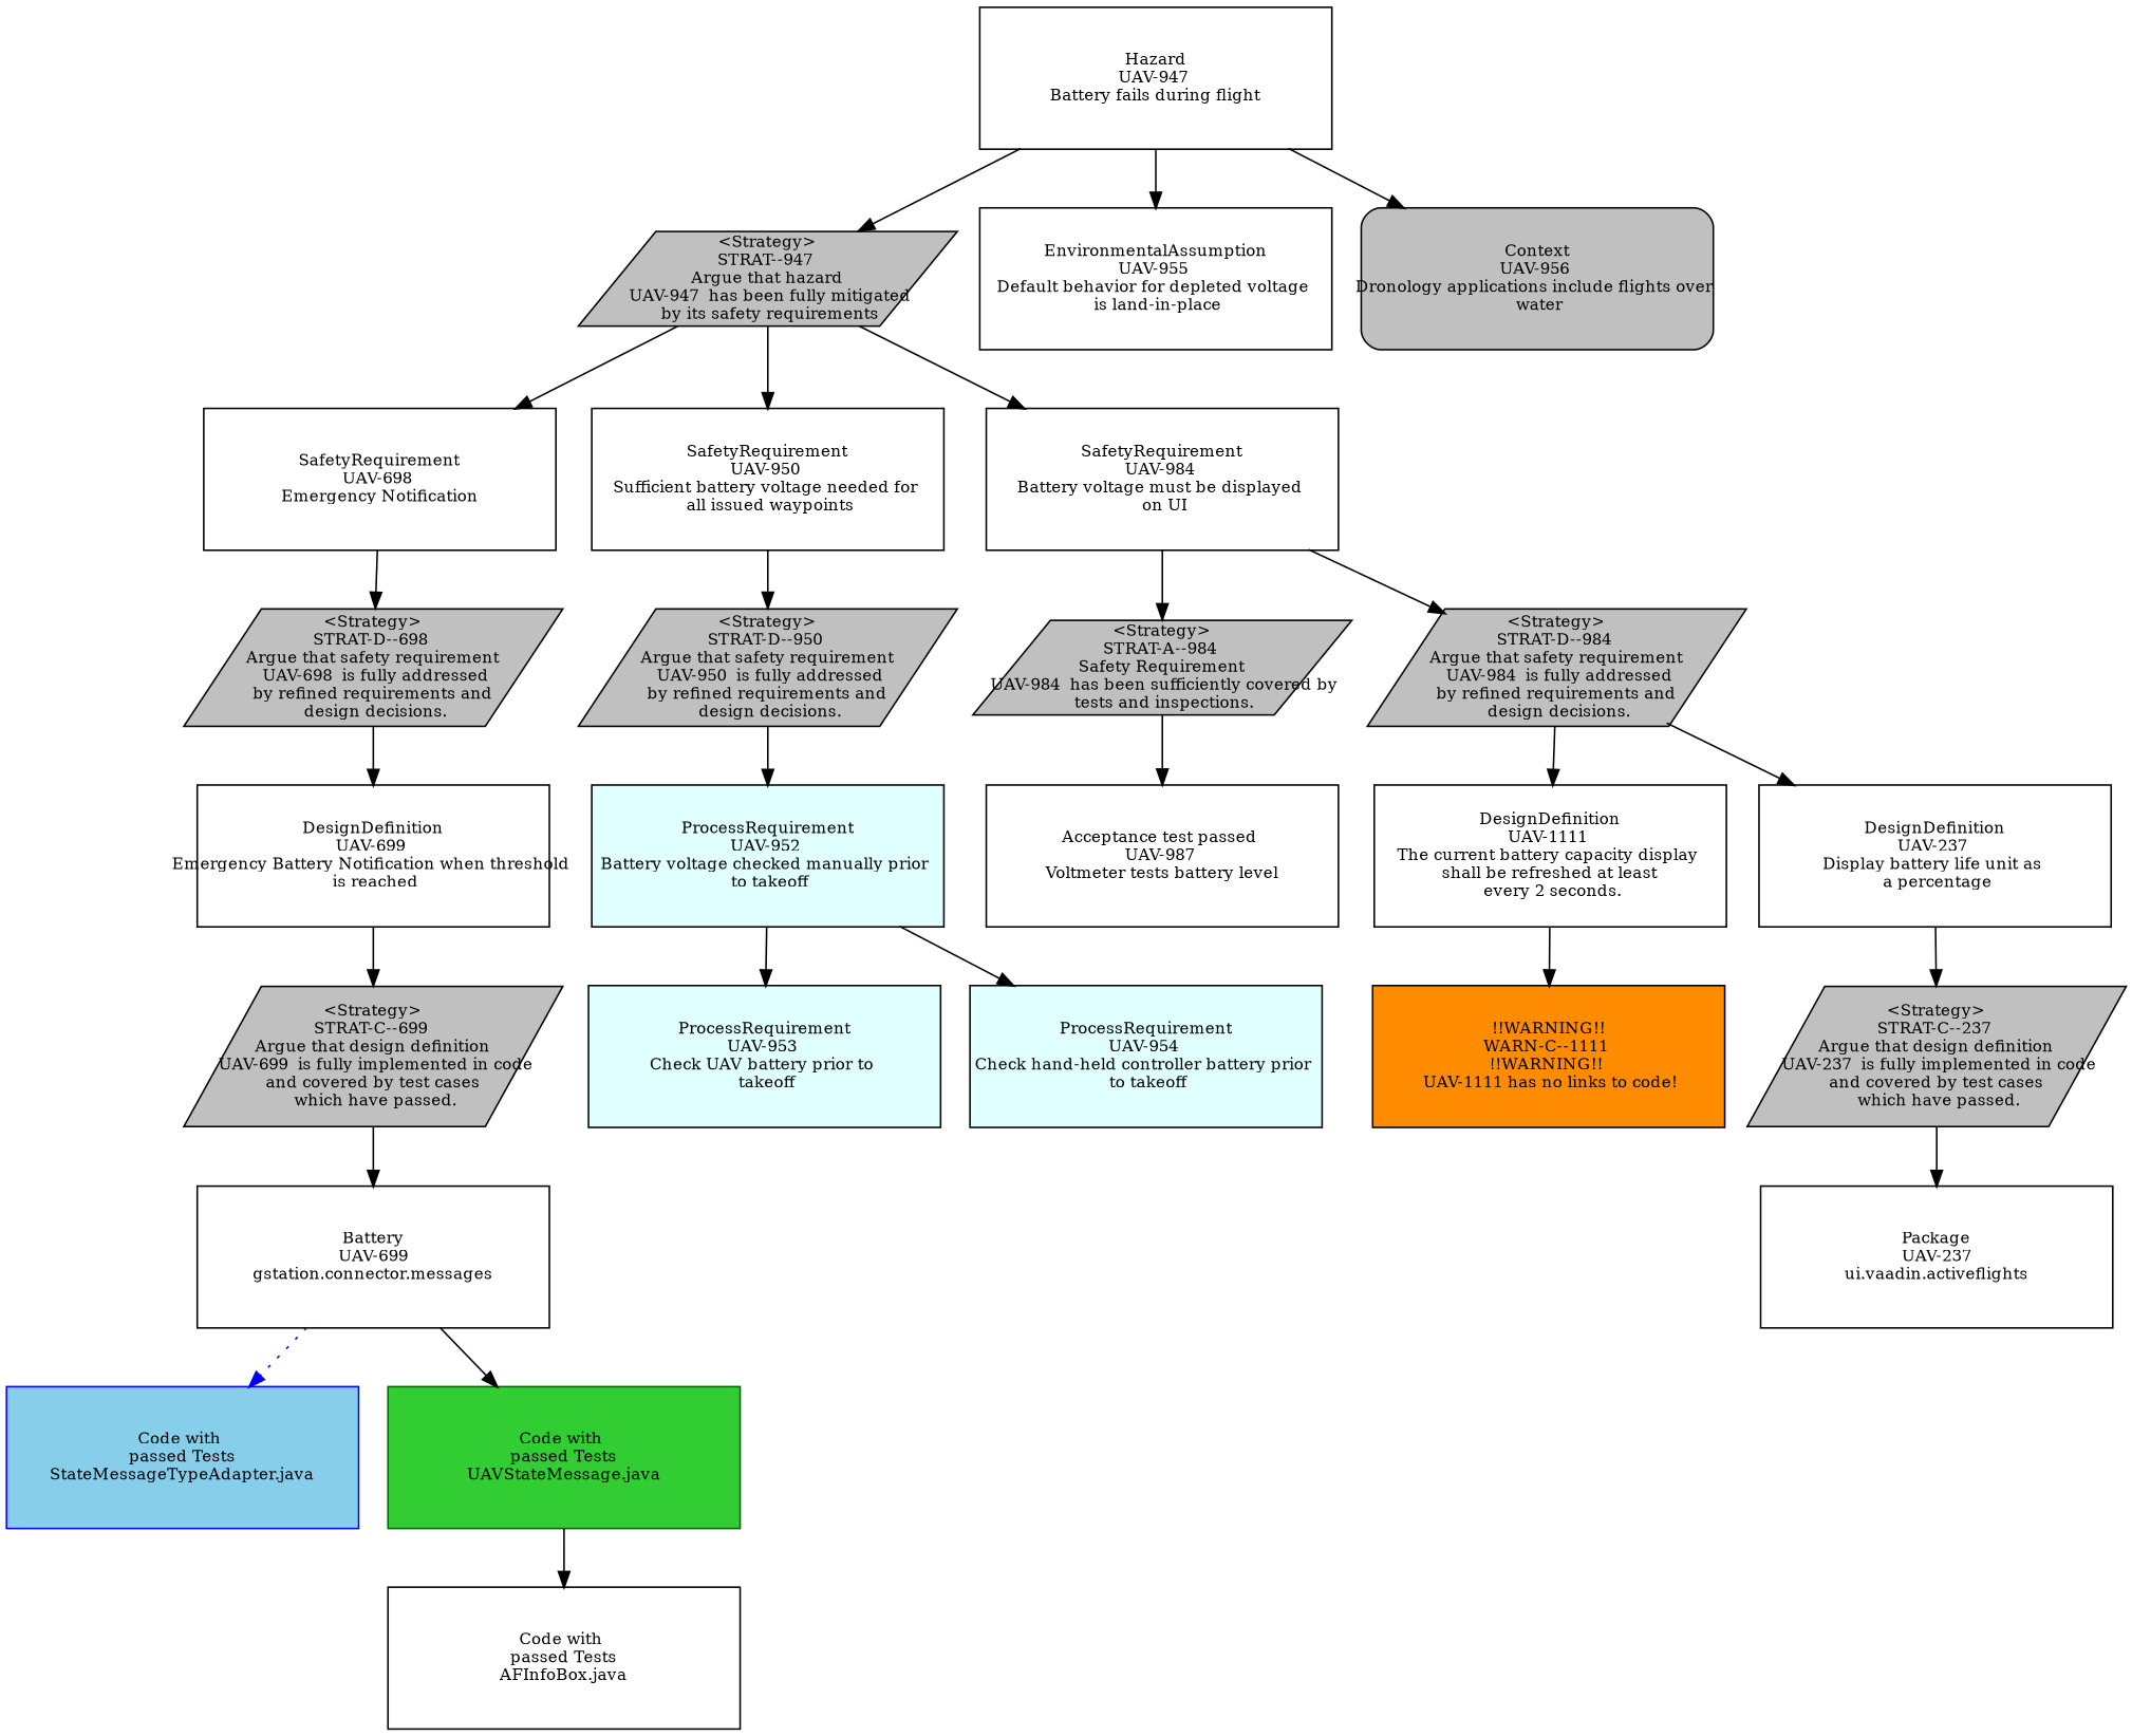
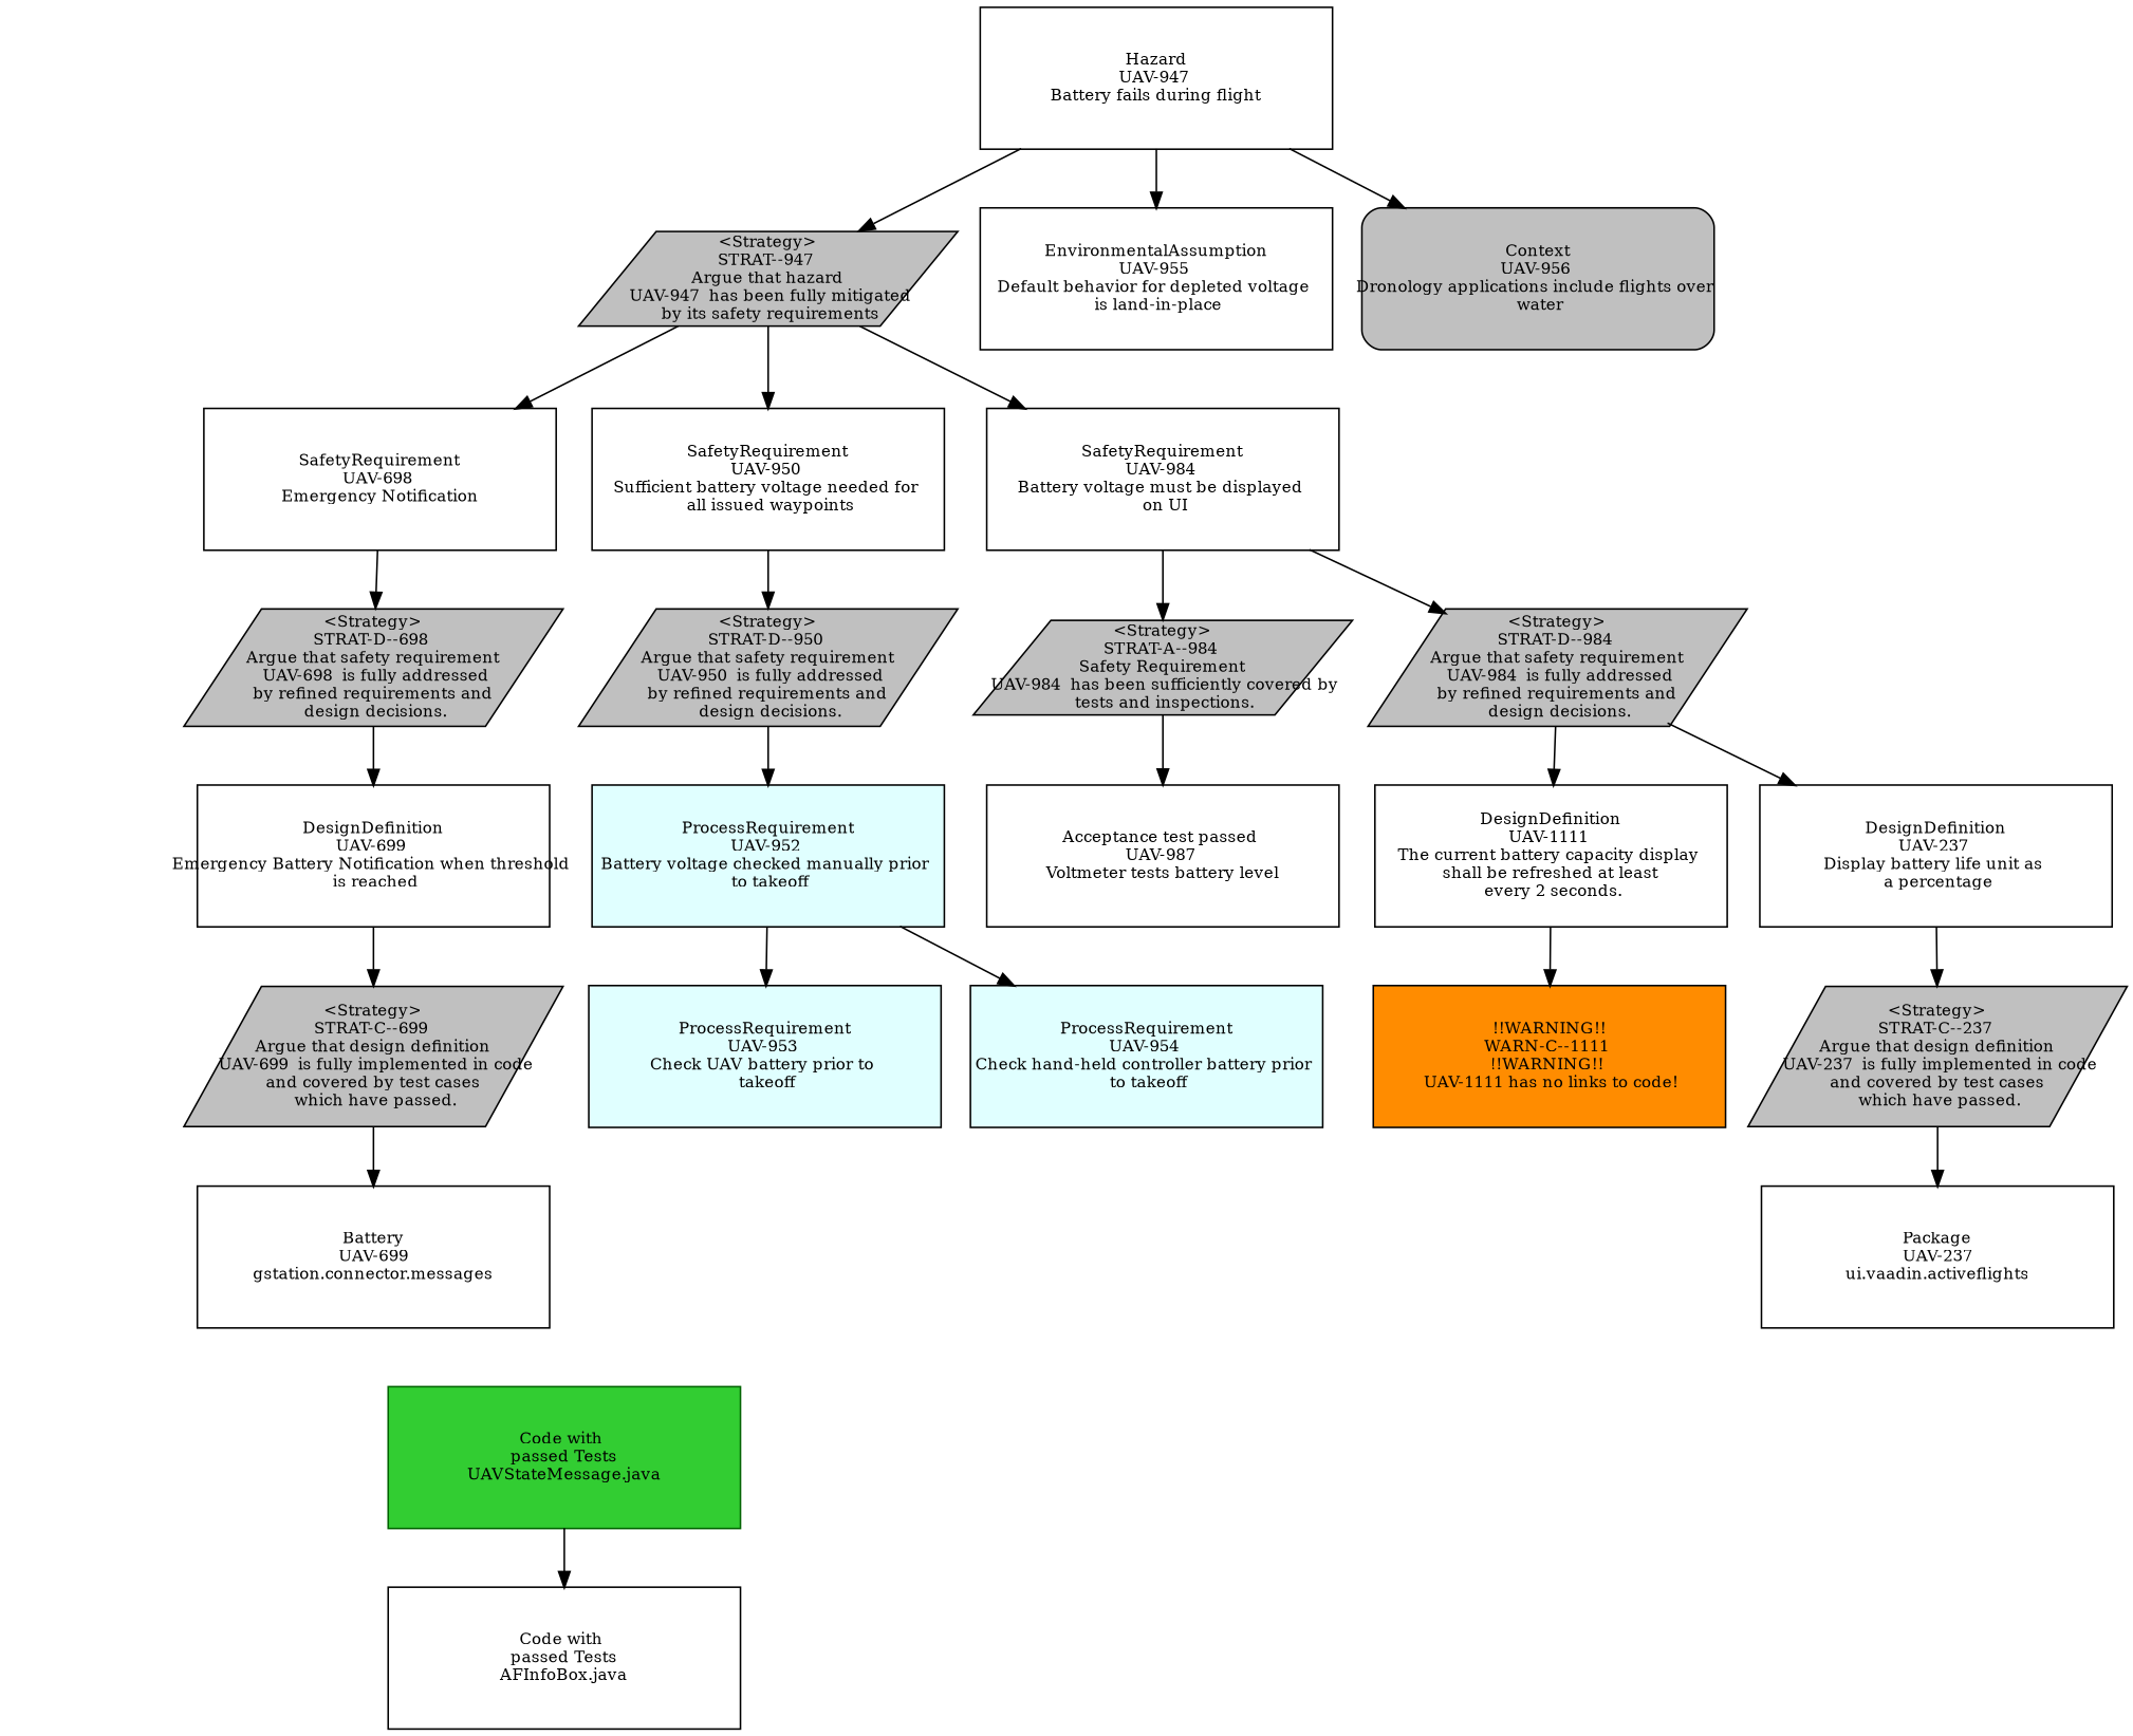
  digraph {
    autosize=false
    rankdir=TD
    node [color=black fillcolor=white fixedsize=true fontsize=10 shape=record style=filled]
    edge [color=black style=solid]
    n1 [height=1.2 label="Hazard\nUAV-947 \nBattery fails during flight " width=3.0]
    n2 [fillcolor=grey height=0.8 label="<Strategy>\nSTRAT--947 \n Argue that hazard \n  UAV-947  has been fully mitigated \n by its safety requirements" shape=parallelogram width=3.0]
    n3 [height=1.2 label="EnvironmentalAssumption\nUAV-955 \nDefault behavior for depleted voltage \n is land-in-place " width=3.0]
    n4 [fillcolor=grey height=1.2 label="Context\nUAV-956 \nDronology applications include flights over \n water " shape=Mrecord width=3.0]
    n5 [height=1.2 label="SafetyRequirement\nUAV-698 \nEmergency Notification " width=3.0]
    n6 [height=1.2 label="SafetyRequirement\nUAV-950 \nSufficient battery voltage needed for \n all issued waypoints " width=3.0]
    n7 [height=1.2 label="SafetyRequirement\nUAV-984 \nBattery voltage must be displayed \n on UI " width=3.0]
    n8 [fillcolor=grey height=1.0 label="<Strategy>\nSTRAT-D--698 \n Argue that safety requirement \n  UAV-698  is fully addressed \n by refined requirements and \n design decisions." shape=parallelogram width=3.0]
    n9 [fillcolor=grey height=1.0 label="<Strategy>\nSTRAT-D--950 \n Argue that safety requirement \n  UAV-950  is fully addressed \n by refined requirements and \n design decisions." shape=parallelogram width=3.0]
    n10 [fillcolor=grey height=0.8 label="<Strategy>\nSTRAT-A--984 \n Safety Requirement \n  UAV-984  has been sufficiently covered by \n tests and inspections." shape=parallelogram width=3.0]
    n11 [fillcolor=grey height=1.0 label="<Strategy>\nSTRAT-D--984 \n Argue that safety requirement \n  UAV-984  is fully addressed \n by refined requirements and \n design decisions." shape=parallelogram width=3.0]
    n12 [height=1.2 label="DesignDefinition\nUAV-699 \nEmergency Battery Notification when threshold \n is reached " width=3.0]
    n13 [fillcolor=grey height=1.2000000000000002 label="<Strategy>\nSTRAT-C--699 \n Argue that design definition \n  UAV-699  is fully implemented in code \n and covered by test cases \n which have passed." shape=parallelogram width=3.0]
    n14 [height=1.2 label="Battery\nUAV-699\ngstation.connector.messages" width=3.0]
-   n15 [color=blue fillcolor=skyblue height=1.2 label="Code with \n passed Tests \nStateMessageTypeAdapter.java" width=3.0]
    n16 [color=darkgreen fillcolor=limegreen height=1.2 label="Code with \n passed Tests \nUAVStateMessage.java" width=3.0]
    n17 [height=1.2 label="Code with \n passed Tests \nAFInfoBox.java" width=3.0]
    n18 [fillcolor=lightcyan height=1.2 label="ProcessRequirement\nUAV-952 \nBattery voltage checked manually prior \n to takeoff " width=3.0]
    n19 [fillcolor=lightcyan height=1.2 label="ProcessRequirement\nUAV-953 \nCheck UAV battery prior to \n takeoff " width=3.0]
    n20 [fillcolor=lightcyan height=1.2 label="ProcessRequirement\nUAV-954 \nCheck hand-held controller battery prior \n to takeoff " width=3.0]
    n21 [height=1.2 label="Acceptance test passed \nUAV-987 \nVoltmeter tests battery level " width=3.0]
    n22 [height=1.2 label="DesignDefinition\nUAV-1111 \nThe current battery capacity display \n shall be refreshed at least \n every 2 seconds. " width=3.0]
    n23 [height=1.2 label="DesignDefinition\nUAV-237 \nDisplay battery life unit as \n a percentage " width=3.0]
    n24 [fillcolor=darkorange height=1.2 label="!!WARNING!!\nWARN-C--1111 \n!!WARNING!! \n  UAV-1111  has no links to code!" width=3.0]
    n25 [fillcolor=grey height=1.2000000000000002 label="<Strategy>\nSTRAT-C--237 \n Argue that design definition \n  UAV-237  is fully implemented in code \n and covered by test cases \n which have passed." shape=parallelogram width=3.0]
    n26 [height=1.2 label="Package\nUAV-237\nui.vaadin.activeflights" width=3.0]
    n1 -> n2
    n1 -> n3
    n1 -> n4
    n2 -> n5
    n2 -> n6
    n2 -> n7
    n5 -> n8
    n6 -> n9
    n7 -> n10
    n7 -> n11
    n8 -> n12
    n9 -> n18
    n10 -> n21
    n11 -> n22
    n11 -> n23
    n12 -> n13
    n13 -> n14
-   n14 -> n15 [color=blue style=dotted]
-   n14 -> n16
    n16 -> n17
    n18 -> n19
    n18 -> n20
    n22 -> n24
    n23 -> n25
    n25 -> n26
  }
